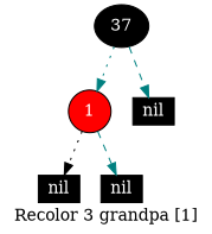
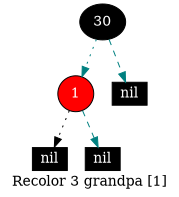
  digraph {
    label="Recolor 3 grandpa [1]"
    node [fillcolor=black fontcolor=white style=filled shape=box]
    edge [color=teal style=dotted]
-   30 [width=0.5 label=37 shape=""]
+   30 [width=0.5 shape=""]
    1 [fillcolor=red width=0.5 shape=""]
    n3 [height=0.2 label=nil width=0.3]
    n4 [height=0.2 label=nil width=0.3]
    n5 [height=0.2 label=nil width=0.3]
    30 -> 1
    30 -> n3 [style=dashed]
    1 -> n4 [color=black]
    1 -> n5 [style=dashed]
  }
